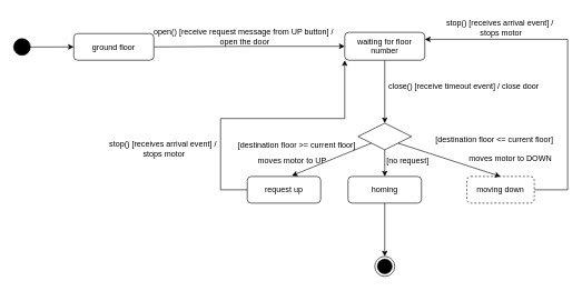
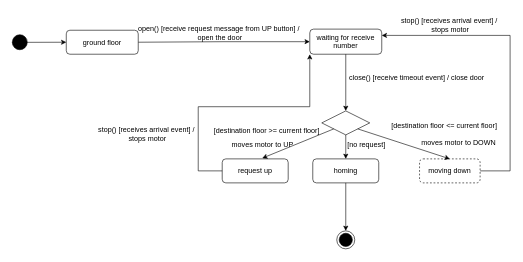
  <mxCell id="0" />
  <mxCell id="1" parent="0" />
  <mxCell id="2" value="" style="ellipse;html=1;shape=endState;fillColor=strokeColor;" vertex="1" parent="1"><mxGeometry x="561" y="384" width="30" height="30" as="geometry" /></mxCell>
  <mxCell id="3" value="" style="rounded=0;orthogonalLoop=1;jettySize=auto;html=1;entryX=0;entryY=0.5;entryDx=0;entryDy=0;" edge="1" parent="1" source="4" target="8"><mxGeometry relative="1" as="geometry"><mxPoint x="210" y="69" as="targetPoint" /></mxGeometry></mxCell>
  <mxCell id="4" value="" style="ellipse;whiteSpace=wrap;html=1;aspect=fixed;fillColor=#000000;" vertex="1" parent="1"><mxGeometry x="20" y="57" width="25" height="25" as="geometry" /></mxCell>
  <mxCell id="5" value="" style="edgeStyle=orthogonalEdgeStyle;rounded=0;orthogonalLoop=1;jettySize=auto;html=1;entryX=1;entryY=0.5;entryDx=0;entryDy=0;startArrow=classic;startFill=1;endArrow=none;endFill=0;" edge="1" parent="1" source="6" target="8"><mxGeometry relative="1" as="geometry"><mxPoint x="420" y="82" as="targetPoint" /></mxGeometry></mxCell>
- <mxCell id="6" value="waiting for floor number" style="html=1;whiteSpace=wrap;rounded=1;horizontal=1;verticalAlign=top;" vertex="1" parent="1"><mxGeometry x="516" y="47.63" width="120" height="41.87" as="geometry" /></mxCell>
+ <mxCell id="6" value="waiting for receive number" style="html=1;whiteSpace=wrap;rounded=1;horizontal=1;verticalAlign=top;" vertex="1" parent="1"><mxGeometry x="516" y="47.63" width="120" height="41.87" as="geometry" /></mxCell>
  <mxCell id="7" value="open() [receive request message from UP button] /&amp;nbsp;&lt;div&gt;open the door&lt;/div&gt;" style="text;html=1;align=center;verticalAlign=middle;resizable=0;points=[];autosize=1;strokeColor=none;fillColor=none;" vertex="1" parent="1"><mxGeometry x="216" y="34" width="300" height="40" as="geometry" /></mxCell>
  <mxCell id="8" value="ground floor" style="html=1;whiteSpace=wrap;rounded=1;horizontal=1;verticalAlign=middle;" vertex="1" parent="1"><mxGeometry x="110" y="49.5" width="120" height="40" as="geometry" /></mxCell>
  <mxCell id="9" value="" style="rhombus;whiteSpace=wrap;html=1;" vertex="1" parent="1"><mxGeometry x="536" y="184" width="80" height="40" as="geometry" /></mxCell>
  <mxCell id="10" value="" style="endArrow=classic;html=1;rounded=0;exitX=0.5;exitY=1;exitDx=0;exitDy=0;entryX=0.5;entryY=0;entryDx=0;entryDy=0;" edge="1" parent="1" source="6" target="9"><mxGeometry width="50" height="50" relative="1" as="geometry"><mxPoint x="340" y="214" as="sourcePoint" /><mxPoint x="390" y="164" as="targetPoint" /></mxGeometry></mxCell>
  <mxCell id="11" value="close() [receive timeout event] / close door" style="text;html=1;align=center;verticalAlign=middle;resizable=0;points=[];autosize=1;strokeColor=none;fillColor=none;" vertex="1" parent="1"><mxGeometry x="569" y="114" width="250" height="30" as="geometry" /></mxCell>
  <mxCell id="12" value="request up" style="rounded=1;whiteSpace=wrap;html=1;" vertex="1" parent="1"><mxGeometry x="370" y="264" width="110" height="40" as="geometry" /></mxCell>
  <mxCell id="13" value="" style="endArrow=classic;html=1;rounded=0;exitX=0;exitY=1;exitDx=0;exitDy=0;entryX=0.607;entryY=-0.03;entryDx=0;entryDy=0;entryPerimeter=0;" edge="1" parent="1" source="9" target="12"><mxGeometry width="50" height="50" relative="1" as="geometry"><mxPoint x="440" y="244" as="sourcePoint" /><mxPoint x="490" y="194" as="targetPoint" /></mxGeometry></mxCell>
  <mxCell id="14" value="[destination floor &amp;gt;= current floor]" style="text;html=1;align=center;verticalAlign=middle;resizable=0;points=[];autosize=1;strokeColor=none;fillColor=none;" vertex="1" parent="1"><mxGeometry x="344" y="202" width="200" height="30" as="geometry" /></mxCell>
  <mxCell id="15" value="moves motor to UP" style="text;html=1;align=center;verticalAlign=middle;resizable=0;points=[];autosize=1;strokeColor=none;fillColor=none;" vertex="1" parent="1"><mxGeometry x="372" y="225" width="130" height="30" as="geometry" /></mxCell>
  <mxCell id="16" value="" style="endArrow=classic;html=1;rounded=0;exitX=0;exitY=0.5;exitDx=0;exitDy=0;entryX=0;entryY=1;entryDx=0;entryDy=0;edgeStyle=orthogonalEdgeStyle;" edge="1" parent="1" source="12" target="6"><mxGeometry width="50" height="50" relative="1" as="geometry"><mxPoint x="160" y="294" as="sourcePoint" /><mxPoint x="210" y="244" as="targetPoint" /><Array as="points"><mxPoint x="330" y="284" /><mxPoint x="330" y="177" /><mxPoint x="516" y="177" /></Array></mxGeometry></mxCell>
  <mxCell id="17" value="stop() [receives arrival event] /&amp;nbsp;&lt;div&gt;stops motor&lt;/div&gt;" style="text;html=1;align=center;verticalAlign=middle;resizable=0;points=[];autosize=1;strokeColor=none;fillColor=none;" vertex="1" parent="1"><mxGeometry x="150" y="202" width="190" height="40" as="geometry" /></mxCell>
  <mxCell id="18" value="homing" style="rounded=1;whiteSpace=wrap;html=1;" vertex="1" parent="1"><mxGeometry x="521" y="264" width="110" height="40" as="geometry" /></mxCell>
  <mxCell id="19" value="" style="endArrow=classic;html=1;rounded=0;exitX=0.5;exitY=1;exitDx=0;exitDy=0;" edge="1" parent="1" source="9" target="18"><mxGeometry width="50" height="50" relative="1" as="geometry"><mxPoint x="140" y="384" as="sourcePoint" /><mxPoint x="190" y="334" as="targetPoint" /></mxGeometry></mxCell>
  <mxCell id="20" value="[no request]" style="text;html=1;align=center;verticalAlign=middle;resizable=0;points=[];autosize=1;strokeColor=none;fillColor=none;" vertex="1" parent="1"><mxGeometry x="565" y="226" width="90" height="30" as="geometry" /></mxCell>
  <mxCell id="21" value="" style="endArrow=classic;html=1;rounded=0;exitX=0.5;exitY=1;exitDx=0;exitDy=0;entryX=0.5;entryY=0;entryDx=0;entryDy=0;" edge="1" parent="1" source="18" target="2"><mxGeometry width="50" height="50" relative="1" as="geometry"><mxPoint x="220" y="384" as="sourcePoint" /><mxPoint x="270" y="334" as="targetPoint" /></mxGeometry></mxCell>
  <mxCell id="22" value="moving down" style="rounded=1;whiteSpace=wrap;html=1;dashed=1;" vertex="1" parent="1"><mxGeometry x="699" y="264" width="101" height="40" as="geometry" /></mxCell>
  <mxCell id="23" value="" style="endArrow=classic;html=1;rounded=0;exitX=1;exitY=1;exitDx=0;exitDy=0;entryX=0.5;entryY=0;entryDx=0;entryDy=0;" edge="1" parent="1" source="9" target="22"><mxGeometry width="50" height="50" relative="1" as="geometry"><mxPoint x="700" y="234" as="sourcePoint" /><mxPoint x="750" y="184" as="targetPoint" /></mxGeometry></mxCell>
  <mxCell id="24" value="[destination floor &amp;lt;= current floor]" style="text;html=1;align=center;verticalAlign=middle;resizable=0;points=[];autosize=1;strokeColor=none;fillColor=none;" vertex="1" parent="1"><mxGeometry x="640" y="194" width="200" height="30" as="geometry" /></mxCell>
  <mxCell id="25" value="moves motor to DOWN" style="text;html=1;align=center;verticalAlign=middle;resizable=0;points=[];autosize=1;strokeColor=none;fillColor=none;" vertex="1" parent="1"><mxGeometry x="689" y="222" width="150" height="30" as="geometry" /></mxCell>
  <mxCell id="26" value="" style="endArrow=classic;html=1;rounded=0;exitX=1;exitY=0.5;exitDx=0;exitDy=0;entryX=1;entryY=0.25;entryDx=0;entryDy=0;edgeStyle=orthogonalEdgeStyle;" edge="1" parent="1" source="22" target="6"><mxGeometry width="50" height="50" relative="1" as="geometry"><mxPoint x="800" y="434" as="sourcePoint" /><mxPoint x="850" y="384" as="targetPoint" /><Array as="points"><mxPoint x="850" y="284" /><mxPoint x="850" y="58" /></Array></mxGeometry></mxCell>
  <mxCell id="27" value="stop() [receives arrival event] /&amp;nbsp;&lt;div&gt;stops motor&lt;/div&gt;" style="text;html=1;align=center;verticalAlign=middle;resizable=0;points=[];autosize=1;strokeColor=none;fillColor=none;" vertex="1" parent="1"><mxGeometry x="654.5" y="20.5" width="190" height="40" as="geometry" /></mxCell>
